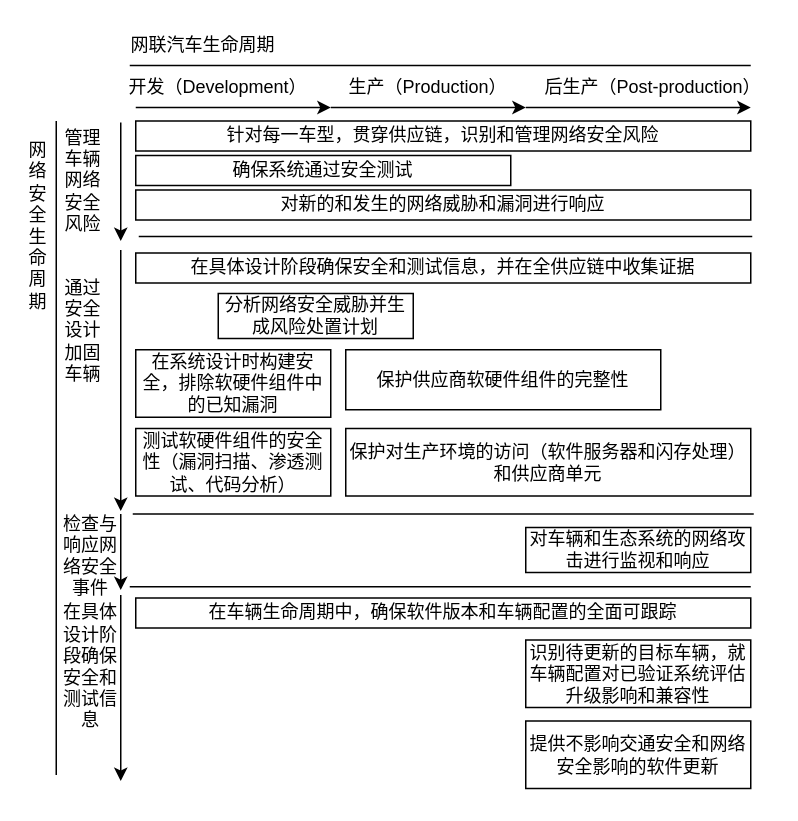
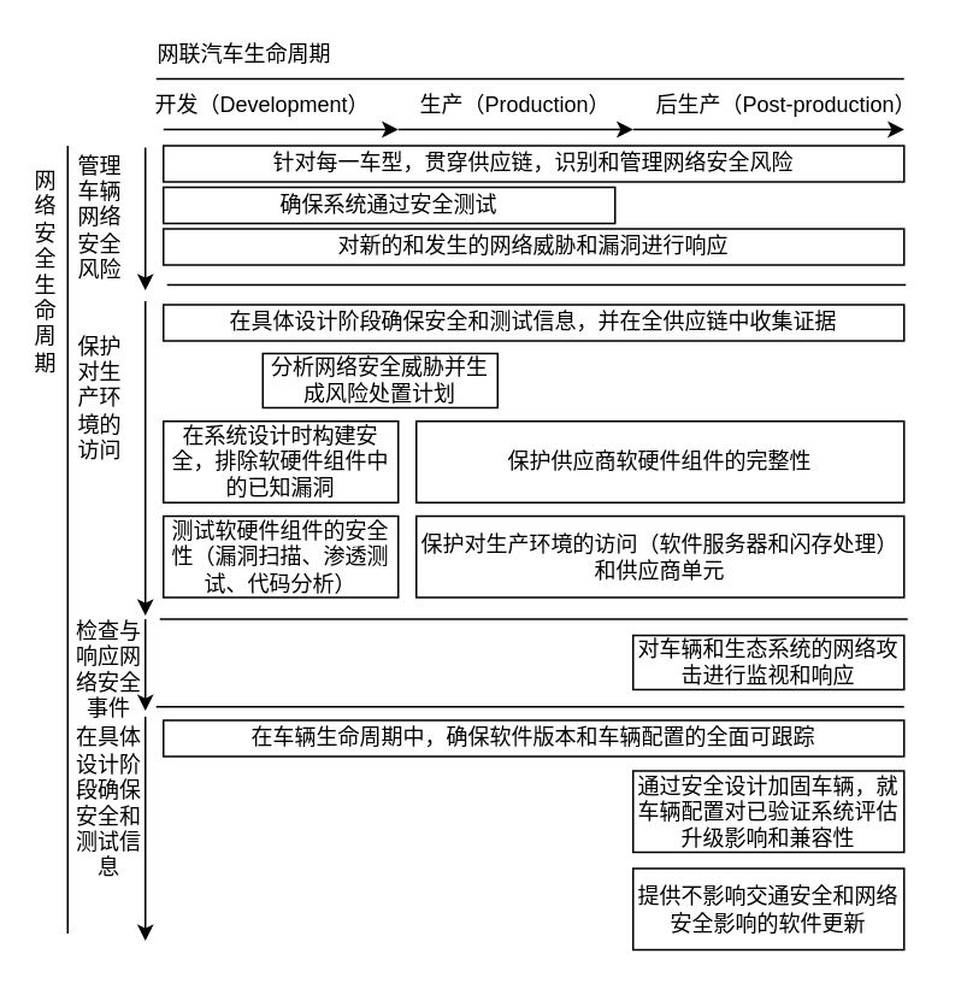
  <mxCell id="0" />
  <mxCell id="1" parent="0" />
  <mxCell id="2" value="网联汽车生命周期" style="text;html=1;strokeColor=none;fillColor=none;align=center;verticalAlign=middle;whiteSpace=wrap;rounded=0;" vertex="1" parent="1"><mxGeometry x="80" y="20" width="110" height="20" as="geometry" /></mxCell>
  <mxCell id="3" value="开发（Development）" style="text;html=1;strokeColor=none;fillColor=none;align=center;verticalAlign=middle;whiteSpace=wrap;rounded=0;" vertex="1" parent="1"><mxGeometry x="80" y="48" width="130" height="20" as="geometry" /></mxCell>
  <mxCell id="4" value="生产（Production）" style="text;html=1;strokeColor=none;fillColor=none;align=center;verticalAlign=middle;whiteSpace=wrap;rounded=0;" vertex="1" parent="1"><mxGeometry x="220" y="48" width="130" height="20" as="geometry" /></mxCell>
  <mxCell id="5" value="后生产（Post-production）" style="text;html=1;strokeColor=none;fillColor=none;align=center;verticalAlign=middle;whiteSpace=wrap;rounded=0;" vertex="1" parent="1"><mxGeometry x="360" y="48" width="150" height="20" as="geometry" /></mxCell>
  <mxCell id="6" value="" style="endArrow=none;html=1;" edge="1" parent="1"><mxGeometry width="50" height="50" relative="1" as="geometry"><mxPoint x="86" y="43" as="sourcePoint" /><mxPoint x="500" y="43" as="targetPoint" /></mxGeometry></mxCell>
  <mxCell id="7" value="" style="endArrow=classic;html=1;" edge="1" parent="1"><mxGeometry width="50" height="50" relative="1" as="geometry"><mxPoint x="90" y="71" as="sourcePoint" /><mxPoint x="220" y="71" as="targetPoint" /></mxGeometry></mxCell>
  <mxCell id="8" value="" style="endArrow=classic;html=1;" edge="1" parent="1"><mxGeometry width="50" height="50" relative="1" as="geometry"><mxPoint x="220" y="71" as="sourcePoint" /><mxPoint x="350" y="71" as="targetPoint" /></mxGeometry></mxCell>
  <mxCell id="9" value="" style="endArrow=classic;html=1;" edge="1" parent="1"><mxGeometry width="50" height="50" relative="1" as="geometry"><mxPoint x="350" y="71" as="sourcePoint" /><mxPoint x="500" y="71" as="targetPoint" /></mxGeometry></mxCell>
  <mxCell id="10" value="网络安全生命周期" style="text;html=1;strokeColor=none;fillColor=none;align=center;verticalAlign=middle;whiteSpace=wrap;rounded=0;" vertex="1" parent="1"><mxGeometry x="20" y="140" width="10" height="20" as="geometry" /></mxCell>
  <mxCell id="11" value="管理车辆网络安全风险" style="text;html=1;strokeColor=none;fillColor=none;align=center;verticalAlign=middle;whiteSpace=wrap;rounded=0;" vertex="1" parent="1"><mxGeometry x="40" y="80" width="30" height="80" as="geometry" /></mxCell>
  <mxCell id="12" value="&lt;span&gt;针对每一车型，贯穿供应链，识别和管理网络安全风险&lt;/span&gt;" style="rounded=0;whiteSpace=wrap;html=1;" vertex="1" parent="1"><mxGeometry x="90" y="80" width="410" height="20" as="geometry" /></mxCell>
  <mxCell id="13" value="&lt;span&gt;确保系统通过安全测试&lt;/span&gt;" style="rounded=0;whiteSpace=wrap;html=1;" vertex="1" parent="1"><mxGeometry x="90" y="103" width="250" height="20" as="geometry" /></mxCell>
  <mxCell id="14" value="&lt;span&gt;对新的和发生的网络威胁和漏洞进行响应&lt;/span&gt;" style="rounded=0;whiteSpace=wrap;html=1;" vertex="1" parent="1"><mxGeometry x="90" y="126" width="410" height="20" as="geometry" /></mxCell>
- <mxCell id="15" value="通过安全设计加固车辆" style="text;html=1;strokeColor=none;fillColor=none;align=center;verticalAlign=middle;whiteSpace=wrap;rounded=0;" vertex="1" parent="1"><mxGeometry x="40" y="180" width="30" height="80" as="geometry" /></mxCell>
+ <mxCell id="15" value="保护对生产环境的访问" style="text;html=1;strokeColor=none;fillColor=none;align=center;verticalAlign=middle;whiteSpace=wrap;rounded=0;" vertex="1" parent="1"><mxGeometry x="40" y="180" width="30" height="80" as="geometry" /></mxCell>
  <mxCell id="16" value="在具体设计阶段确保安全和测试信息，并在全供应链中收集证据" style="rounded=0;whiteSpace=wrap;html=1;" vertex="1" parent="1"><mxGeometry x="90" y="168" width="410" height="20" as="geometry" /></mxCell>
  <mxCell id="17" value="&lt;span&gt;分析网络安全威胁并生成风险处置计划&lt;/span&gt;" style="rounded=0;whiteSpace=wrap;html=1;align=center;" vertex="1" parent="1"><mxGeometry x="145" y="195" width="130" height="30" as="geometry" /></mxCell>
  <mxCell id="18" value="&lt;span&gt;在系统设计时构建安全，排除软硬件组件中的已知漏洞&lt;/span&gt;" style="rounded=0;whiteSpace=wrap;html=1;align=center;" vertex="1" parent="1"><mxGeometry x="90" y="232.5" width="130" height="45" as="geometry" /></mxCell>
  <mxCell id="19" value="" style="endArrow=none;html=1;" edge="1" parent="1"><mxGeometry width="50" height="50" relative="1" as="geometry"><mxPoint x="92" y="157" as="sourcePoint" /><mxPoint x="501" y="157" as="targetPoint" /></mxGeometry></mxCell>
- <mxCell id="20" value="保护供应商软硬件组件的完整性" style="rounded=0;whiteSpace=wrap;html=1;" vertex="1" parent="1"><mxGeometry x="230" y="232.5" width="210" height="40" as="geometry" /></mxCell>
+ <mxCell id="20" value="保护供应商软硬件组件的完整性" style="rounded=0;whiteSpace=wrap;html=1;" vertex="1" parent="1"><mxGeometry x="230" y="232.5" width="270" height="45" as="geometry" /></mxCell>
  <mxCell id="21" value="&lt;span&gt;测试软硬件组件的安全性（漏洞扫描、渗透测试、代码分析）&lt;/span&gt;" style="rounded=0;whiteSpace=wrap;html=1;align=center;" vertex="1" parent="1"><mxGeometry x="90" y="285" width="130" height="45" as="geometry" /></mxCell>
  <mxCell id="22" value="&lt;span&gt;保护对生产环境的访问（软件服务器和闪存处理）和供应商单元&lt;/span&gt;" style="rounded=0;whiteSpace=wrap;html=1;" vertex="1" parent="1"><mxGeometry x="230" y="285" width="270" height="45" as="geometry" /></mxCell>
  <mxCell id="23" value="对车辆和生态系统的网络攻击进行监视和响应" style="rounded=0;whiteSpace=wrap;html=1;" vertex="1" parent="1"><mxGeometry x="350" y="351" width="150" height="30" as="geometry" /></mxCell>
  <mxCell id="24" value="&lt;span&gt;在车辆生命周期中，确保软件版本和车辆配置的全面可跟踪&lt;/span&gt;" style="rounded=0;whiteSpace=wrap;html=1;" vertex="1" parent="1"><mxGeometry x="90" y="398" width="410" height="20" as="geometry" /></mxCell>
- <mxCell id="25" value="识别待更新的目标车辆，就车辆配置对已验证系统评估升级影响和兼容性" style="rounded=0;whiteSpace=wrap;html=1;" vertex="1" parent="1"><mxGeometry x="350" y="426" width="150" height="45" as="geometry" /></mxCell>
+ <mxCell id="25" value="通过安全设计加固车辆，就车辆配置对已验证系统评估升级影响和兼容性" style="rounded=0;whiteSpace=wrap;html=1;" vertex="1" parent="1"><mxGeometry x="350" y="426" width="150" height="45" as="geometry" /></mxCell>
  <mxCell id="26" value="" style="endArrow=none;html=1;" edge="1" parent="1"><mxGeometry width="50" height="50" relative="1" as="geometry"><mxPoint x="88" y="342" as="sourcePoint" /><mxPoint x="502" y="342" as="targetPoint" /></mxGeometry></mxCell>
  <mxCell id="27" value="提供不影响交通安全和网络安全影响的软件更新" style="rounded=0;whiteSpace=wrap;html=1;" vertex="1" parent="1"><mxGeometry x="350" y="480" width="150" height="45" as="geometry" /></mxCell>
  <mxCell id="28" value="" style="endArrow=none;html=1;" edge="1" parent="1"><mxGeometry width="50" height="50" relative="1" as="geometry"><mxPoint x="37" y="80" as="sourcePoint" /><mxPoint x="37" y="516" as="targetPoint" /></mxGeometry></mxCell>
  <mxCell id="29" value="检查与响应网络安全事件" style="text;html=1;strokeColor=none;fillColor=none;align=center;verticalAlign=middle;whiteSpace=wrap;rounded=0;" vertex="1" parent="1"><mxGeometry x="40" y="330" width="40" height="80" as="geometry" /></mxCell>
  <mxCell id="30" value="在具体设计阶段确保安全和测试信息" style="text;html=1;strokeColor=none;fillColor=none;align=center;verticalAlign=middle;whiteSpace=wrap;rounded=0;" vertex="1" parent="1"><mxGeometry x="40" y="404" width="40" height="80" as="geometry" /></mxCell>
  <mxCell id="31" value="" style="endArrow=none;html=1;" edge="1" parent="1"><mxGeometry width="50" height="50" relative="1" as="geometry"><mxPoint x="86" y="390.5" as="sourcePoint" /><mxPoint x="500" y="390.5" as="targetPoint" /></mxGeometry></mxCell>
  <mxCell id="32" value="" style="endArrow=classic;html=1;" edge="1" parent="1"><mxGeometry width="50" height="50" relative="1" as="geometry"><mxPoint x="80" y="81" as="sourcePoint" /><mxPoint x="80" y="160" as="targetPoint" /><Array as="points"><mxPoint x="80" y="151.75" /></Array></mxGeometry></mxCell>
  <mxCell id="33" value="" style="endArrow=classic;html=1;" edge="1" parent="1"><mxGeometry width="50" height="50" relative="1" as="geometry"><mxPoint x="80" y="166" as="sourcePoint" /><mxPoint x="80" y="340" as="targetPoint" /><Array as="points"><mxPoint x="80" y="256.75" /></Array></mxGeometry></mxCell>
  <mxCell id="34" value="" style="endArrow=classic;html=1;" edge="1" parent="1"><mxGeometry width="50" height="50" relative="1" as="geometry"><mxPoint x="80" y="342" as="sourcePoint" /><mxPoint x="80" y="392" as="targetPoint" /><Array as="points"><mxPoint x="80" y="392.75" /></Array></mxGeometry></mxCell>
  <mxCell id="35" value="" style="endArrow=classic;html=1;" edge="1" parent="1"><mxGeometry width="50" height="50" relative="1" as="geometry"><mxPoint x="80" y="396" as="sourcePoint" /><mxPoint x="80" y="520" as="targetPoint" /><Array as="points"><mxPoint x="80" y="467.75" /></Array></mxGeometry></mxCell>
